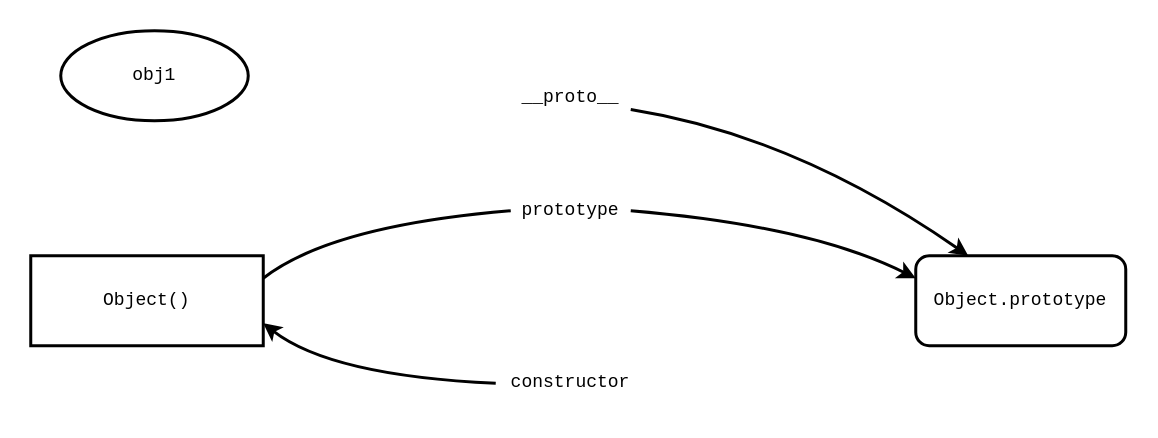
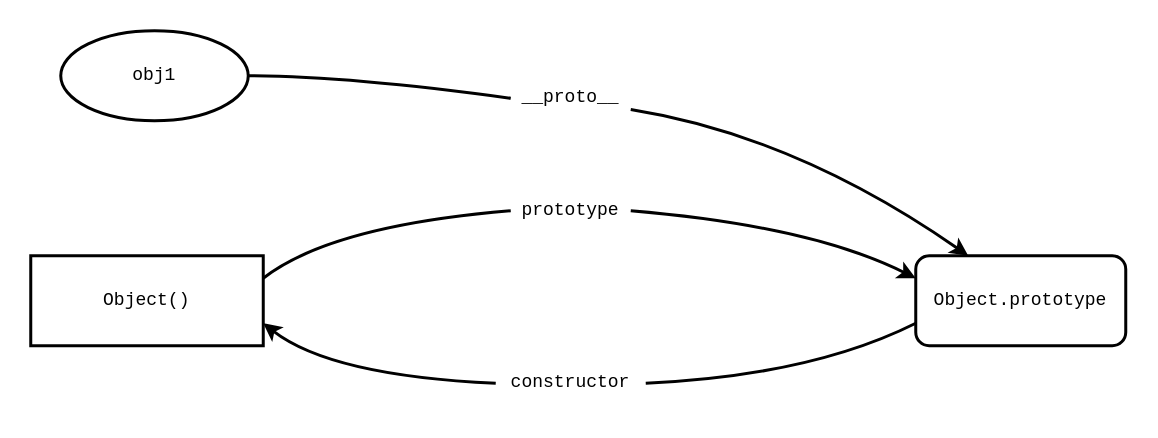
  <mxCell id="0" />
  <mxCell id="1" parent="0" />
  <mxCell id="2" value="obj1" style="ellipse;whiteSpace=wrap;html=1;aspect=fixed;strokeWidth=2;fontFamily=Courier New;" vertex="1" parent="1"><mxGeometry x="40" y="20" width="125" height="60" as="geometry" /></mxCell>
  <mxCell id="3" value="Object.prototype" style="rounded=1;whiteSpace=wrap;html=1;strokeWidth=2;fontFamily=Courier New;" vertex="1" parent="1"><mxGeometry x="610" y="170" width="140" height="60" as="geometry" /></mxCell>
  <mxCell id="4" value="Object()" style="rounded=0;whiteSpace=wrap;html=1;strokeWidth=2;fontFamily=Courier New;" vertex="1" parent="1"><mxGeometry x="20" y="170" width="155" height="60" as="geometry" /></mxCell>
  <mxCell id="5" value="" style="curved=1;endArrow=classic;html=1;rounded=0;exitX=1;exitY=0.75;exitDx=0;exitDy=0;entryX=0.25;entryY=0;entryDx=0;entryDy=0;startArrow=none;strokeWidth=2;fontFamily=Courier New;" edge="1" parent="1" source="6" target="3"><mxGeometry width="50" height="50" relative="1" as="geometry"><mxPoint x="360" y="280" as="sourcePoint" /><mxPoint x="410" y="230" as="targetPoint" /><Array as="points"><mxPoint x="530" y="90" /></Array></mxGeometry></mxCell>
  <mxCell id="6" value="__proto__" style="text;html=1;strokeColor=none;fillColor=none;align=center;verticalAlign=middle;whiteSpace=wrap;rounded=0;strokeWidth=2;fontFamily=Courier New;" vertex="1" parent="1"><mxGeometry x="340" y="50" width="80" height="30" as="geometry" /></mxCell>
+ <mxCell id="7" value="" style="curved=1;endArrow=none;html=1;rounded=0;exitX=1;exitY=0.5;exitDx=0;exitDy=0;entryX=0;entryY=0.5;entryDx=0;entryDy=0;strokeWidth=2;fontFamily=Courier New;" edge="1" parent="1" source="2" target="6"><mxGeometry width="50" height="50" relative="1" as="geometry"><mxPoint x="100" y="60" as="sourcePoint" /><mxPoint x="620" y="125" as="targetPoint" /><Array as="points"><mxPoint x="230" y="50" /></Array></mxGeometry></mxCell>
  <mxCell id="8" value="" style="curved=1;endArrow=classic;html=1;rounded=0;exitX=1;exitY=0.5;exitDx=0;exitDy=0;entryX=0;entryY=0.25;entryDx=0;entryDy=0;startArrow=none;strokeWidth=2;fontFamily=Courier New;" edge="1" parent="1" source="9" target="3"><mxGeometry width="50" height="50" relative="1" as="geometry"><mxPoint x="360" y="280" as="sourcePoint" /><mxPoint x="410" y="230" as="targetPoint" /><Array as="points"><mxPoint x="540" y="150" /></Array></mxGeometry></mxCell>
  <mxCell id="9" value="prototype" style="text;html=1;strokeColor=none;fillColor=none;align=center;verticalAlign=middle;whiteSpace=wrap;rounded=0;strokeWidth=2;fontFamily=Courier New;" vertex="1" parent="1"><mxGeometry x="340" y="125" width="80" height="30" as="geometry" /></mxCell>
  <mxCell id="10" value="" style="curved=1;endArrow=none;html=1;rounded=0;exitX=1;exitY=0.25;exitDx=0;exitDy=0;entryX=0;entryY=0.5;entryDx=0;entryDy=0;strokeWidth=2;fontFamily=Courier New;" edge="1" parent="1" source="4" target="9"><mxGeometry width="50" height="50" relative="1" as="geometry"><mxPoint x="140" y="210" as="sourcePoint" /><mxPoint x="620" y="155" as="targetPoint" /><Array as="points"><mxPoint x="220" y="150" /></Array></mxGeometry></mxCell>
  <mxCell id="11" value="" style="curved=1;endArrow=classic;html=1;rounded=0;entryX=1;entryY=0.75;entryDx=0;entryDy=0;exitX=0;exitY=0.5;exitDx=0;exitDy=0;startArrow=none;strokeWidth=2;fontFamily=Courier New;" edge="1" parent="1" source="12" target="4"><mxGeometry width="50" height="50" relative="1" as="geometry"><mxPoint x="360" y="280" as="sourcePoint" /><mxPoint x="410" y="230" as="targetPoint" /><Array as="points"><mxPoint x="220" y="250" /></Array></mxGeometry></mxCell>
  <mxCell id="12" value="constructor" style="text;html=1;strokeColor=none;fillColor=none;align=center;verticalAlign=middle;whiteSpace=wrap;rounded=0;strokeWidth=2;fontFamily=Courier New;" vertex="1" parent="1"><mxGeometry x="330" y="240" width="100" height="30" as="geometry" /></mxCell>
+ <mxCell id="13" value="" style="curved=1;endArrow=none;html=1;rounded=0;entryX=1;entryY=0.5;entryDx=0;entryDy=0;exitX=0;exitY=0.75;exitDx=0;exitDy=0;strokeWidth=2;fontFamily=Courier New;" edge="1" parent="1" source="3" target="12"><mxGeometry width="50" height="50" relative="1" as="geometry"><mxPoint x="650" y="170" as="sourcePoint" /><mxPoint x="140" y="225" as="targetPoint" /><Array as="points"><mxPoint x="540" y="250" /></Array></mxGeometry></mxCell>
